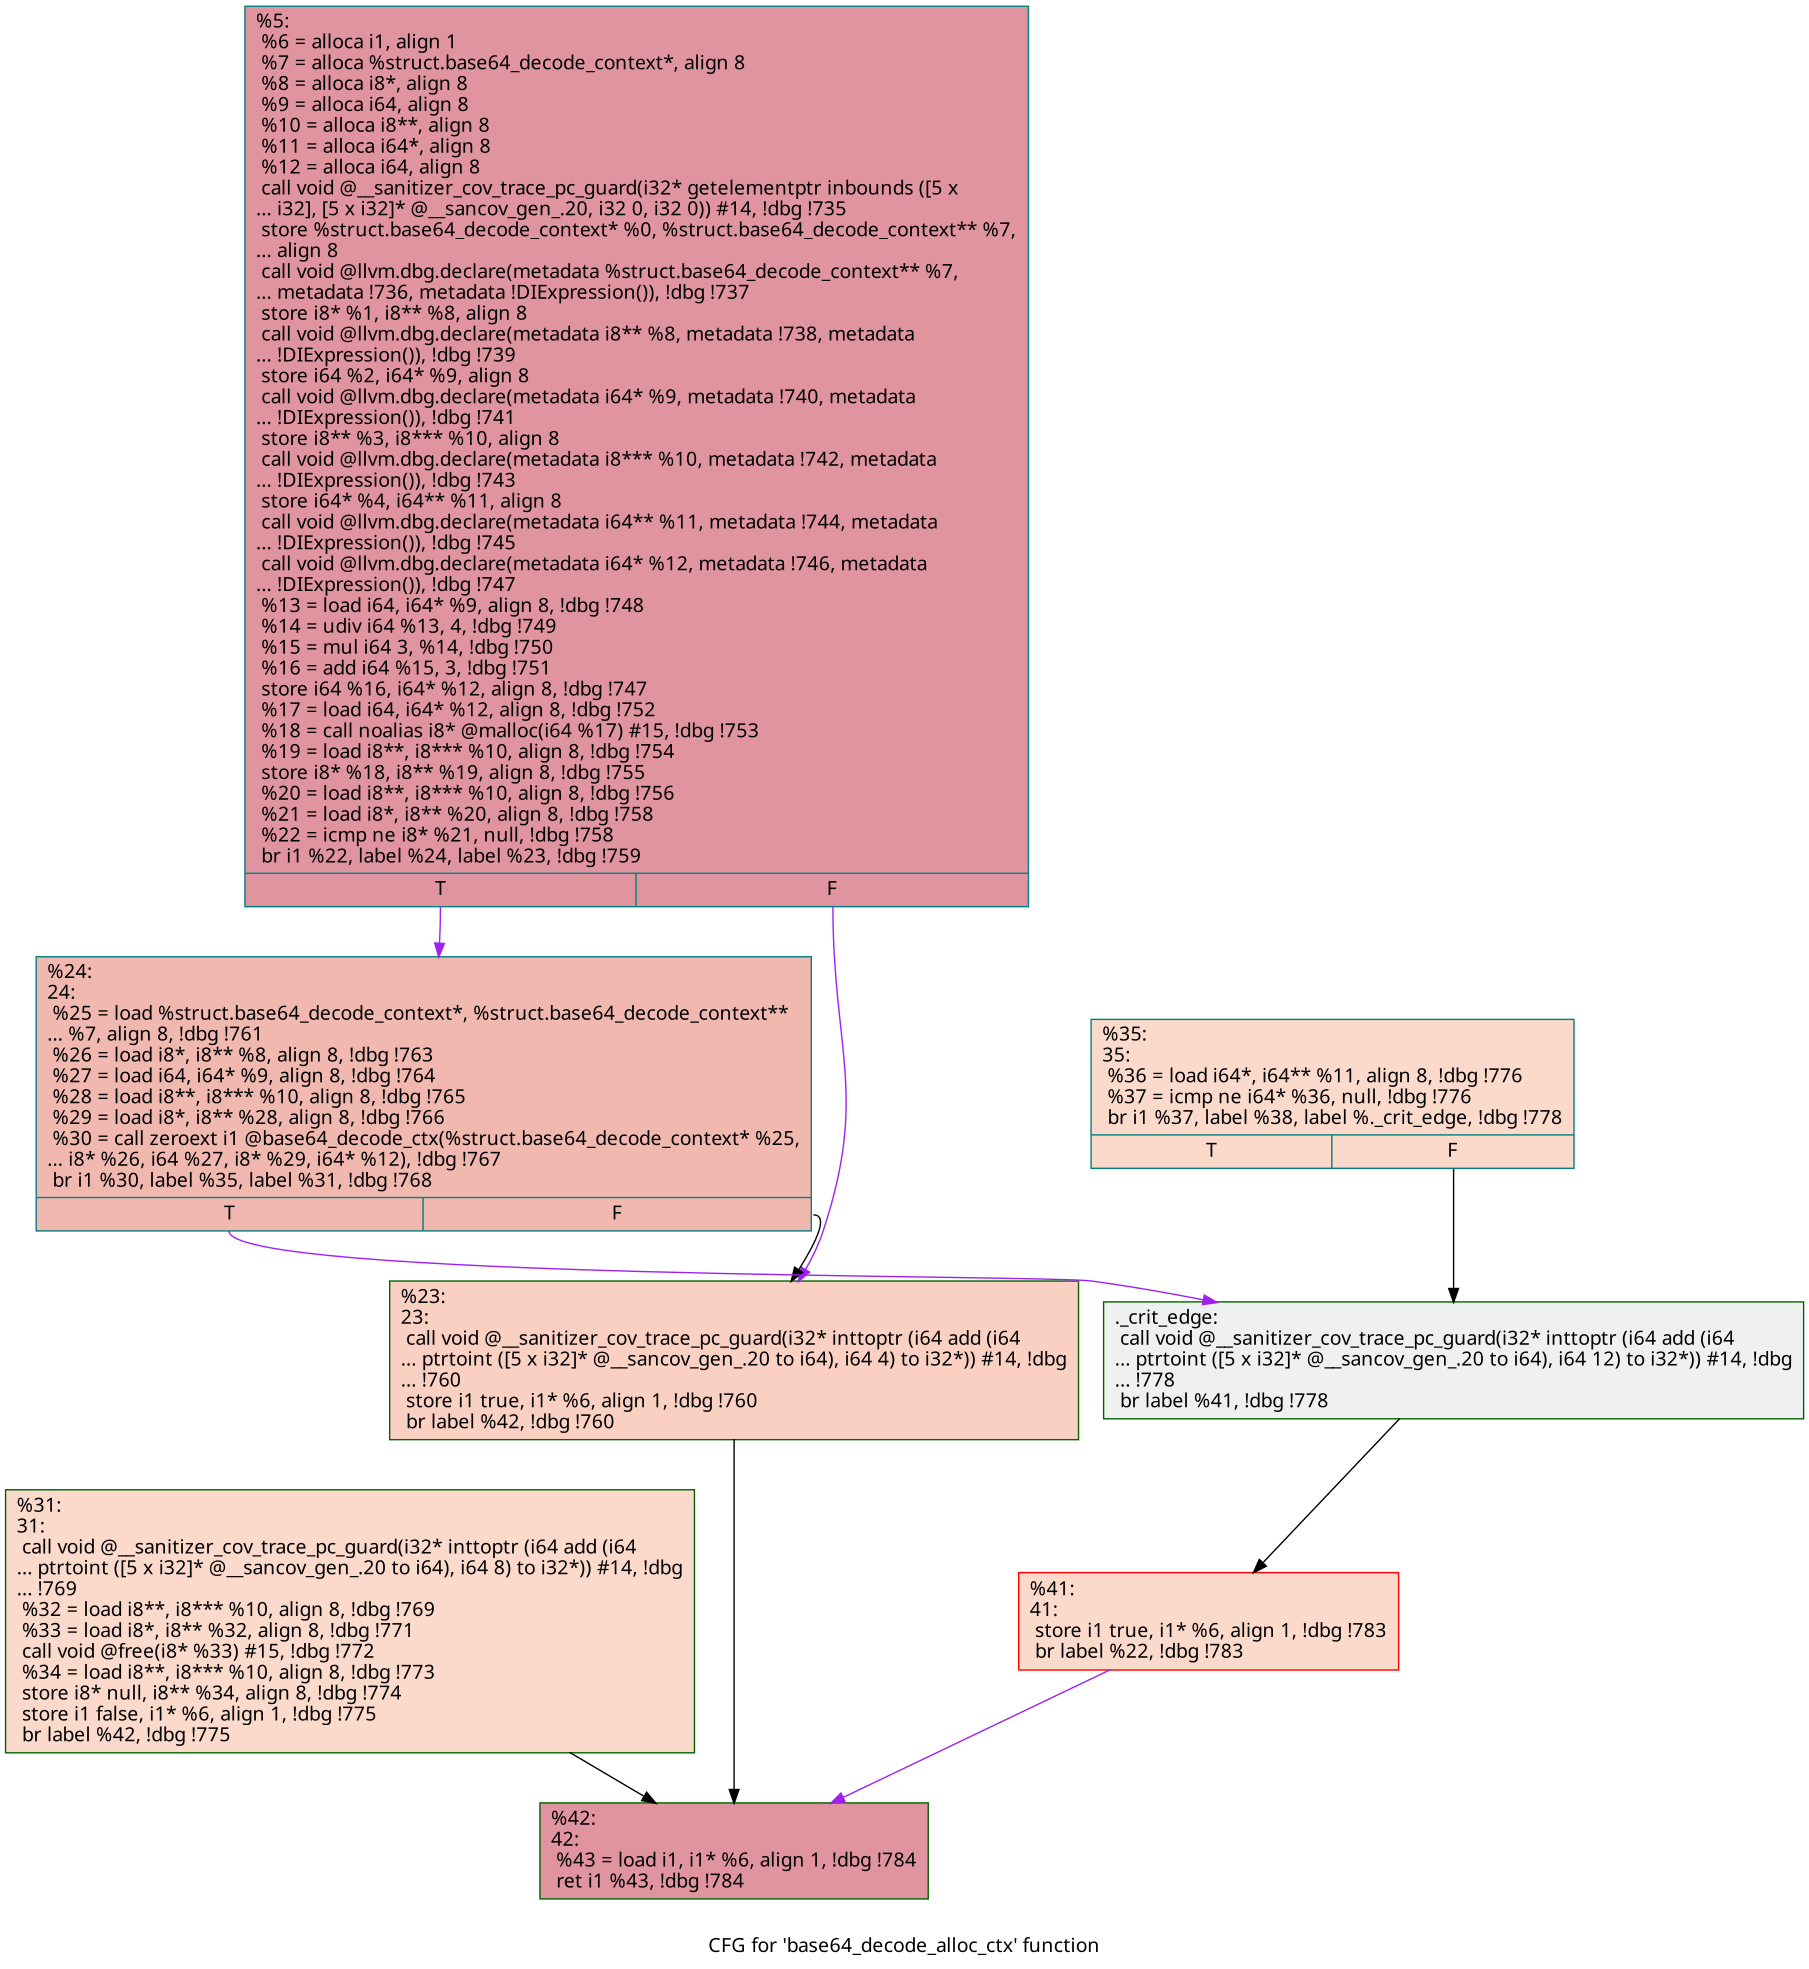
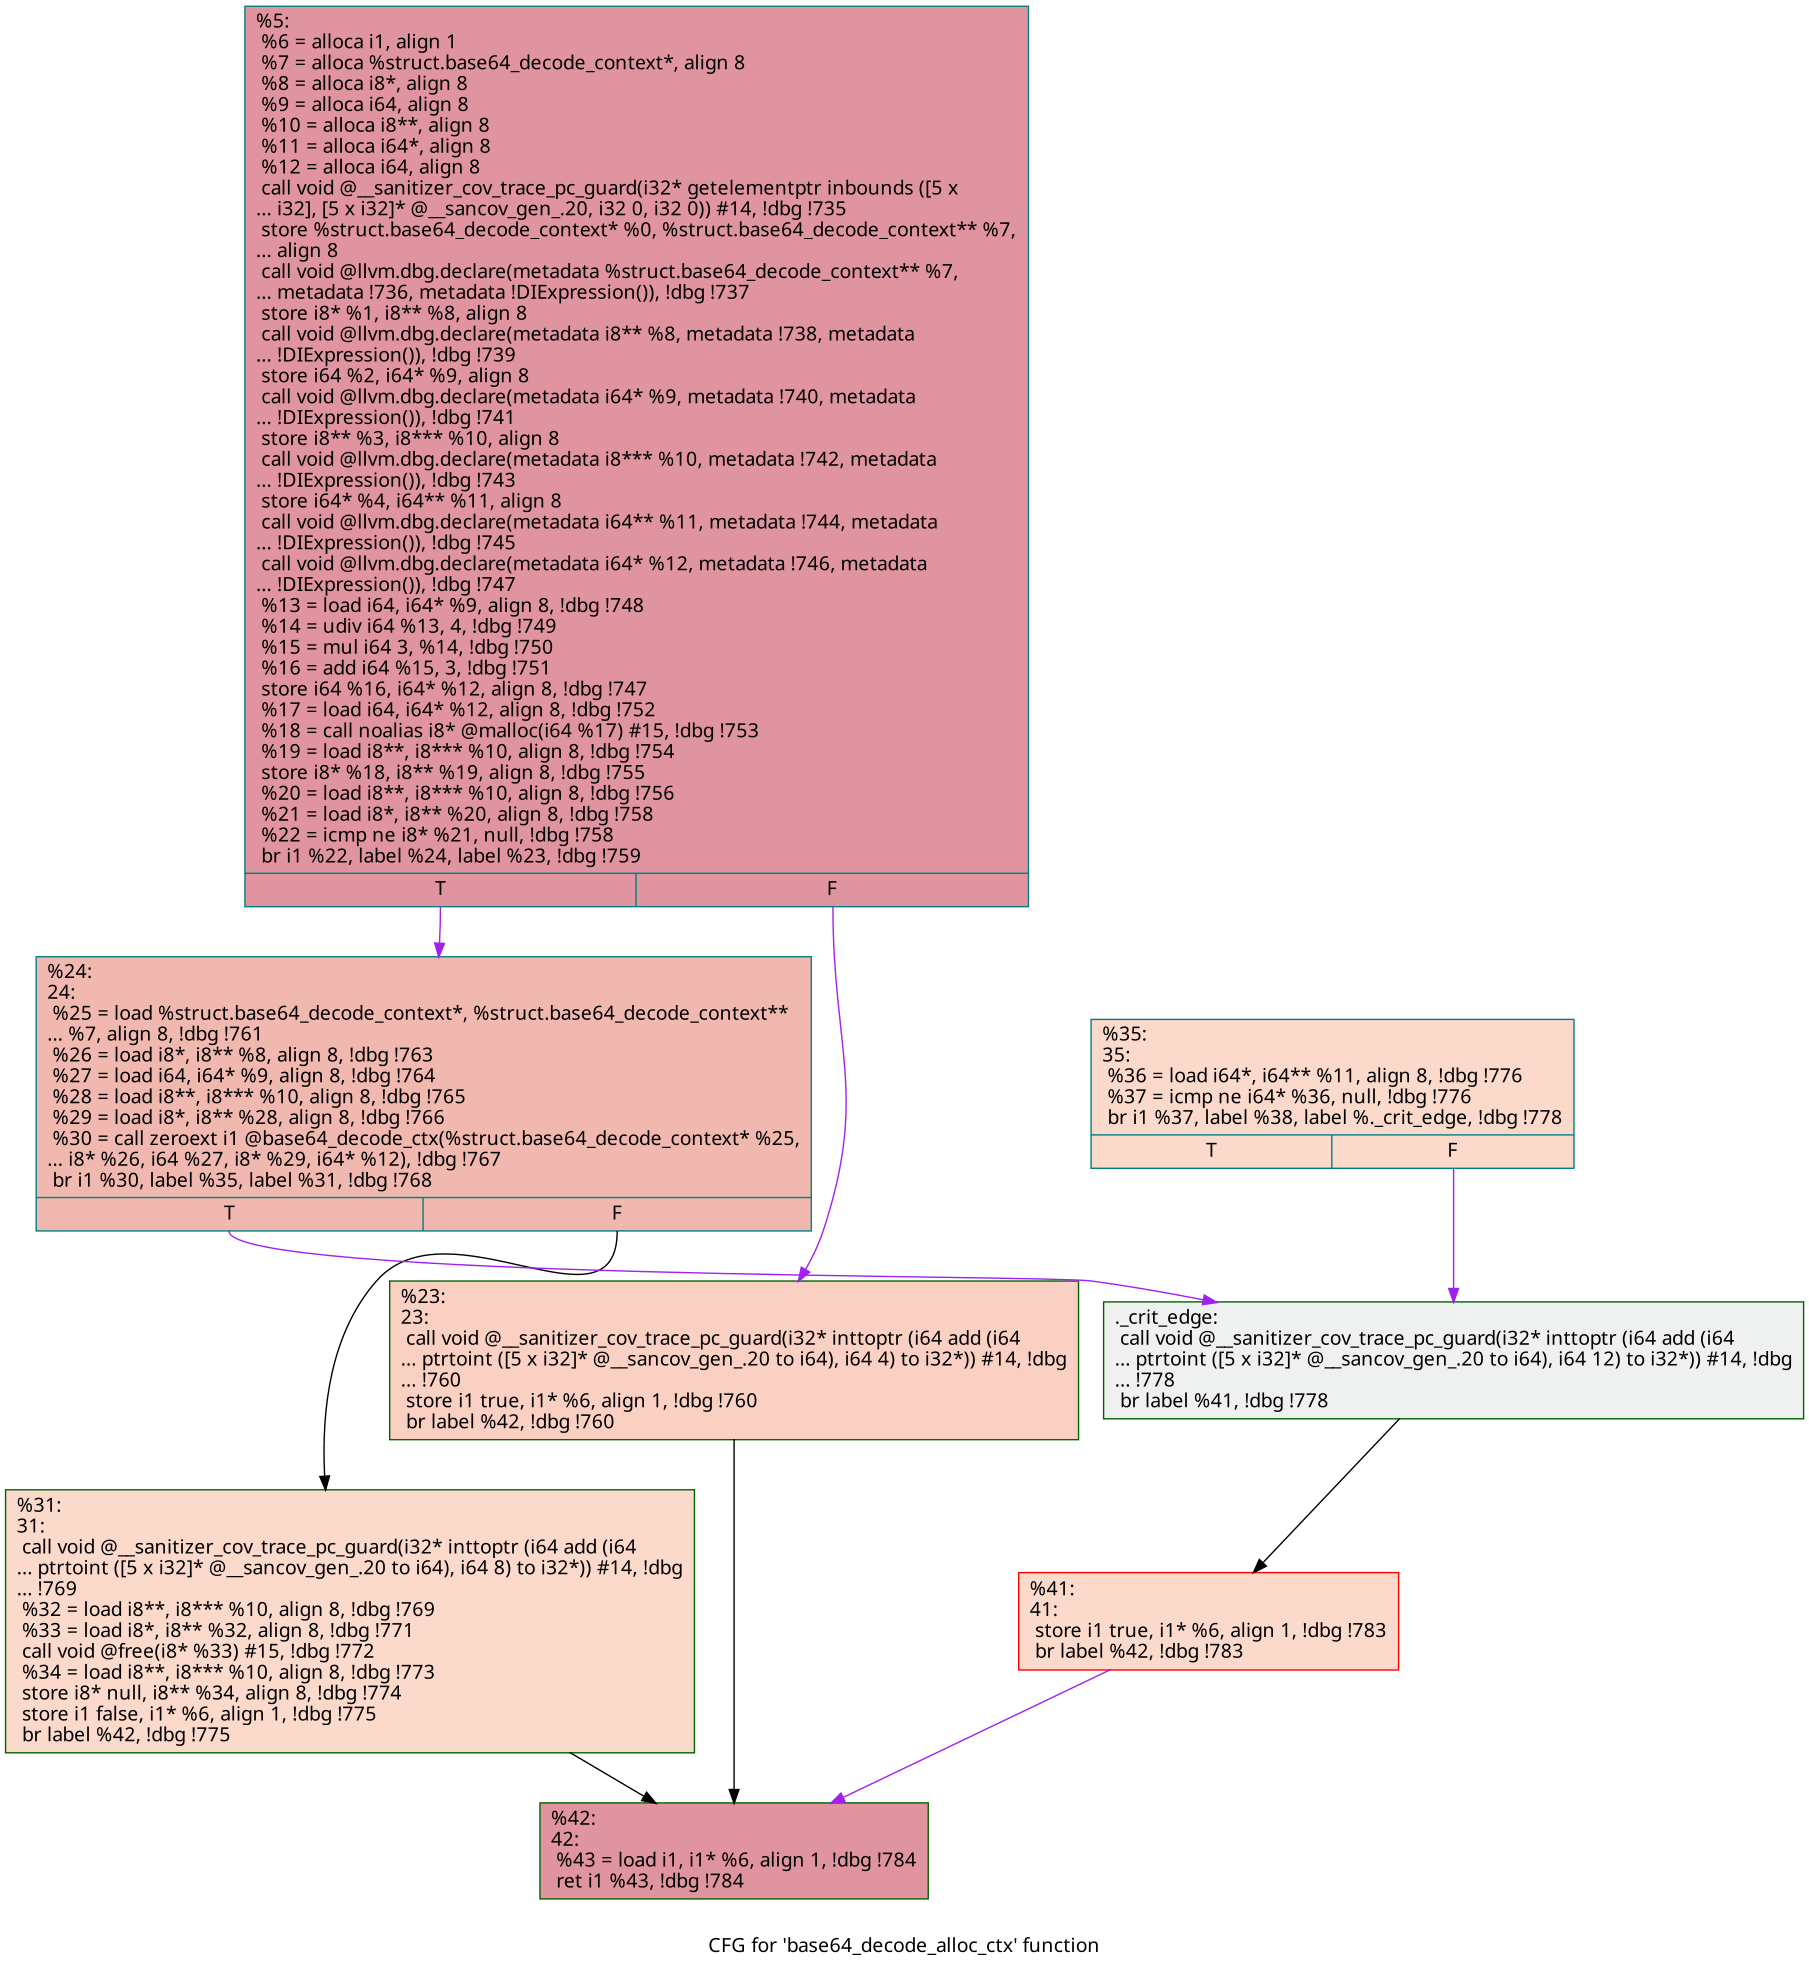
  digraph {
    fontname="Noto Sans"
    label="CFG for 'base64_decode_alloc_ctx' function"
    node [color=darkgreen fillcolor="#f7a88970" fontname="Noto Sans" shape=record style=filled]
    edge [color=purple fontname="Noto Sans"]
    n1 [color=teal fillcolor="#b70d2870" label="{%5:\l  %6 = alloca i1, align 1\l  %7 = alloca %struct.base64_decode_context*, align 8\l  %8 = alloca i8*, align 8\l  %9 = alloca i64, align 8\l  %10 = alloca i8**, align 8\l  %11 = alloca i64*, align 8\l  %12 = alloca i64, align 8\l  call void @__sanitizer_cov_trace_pc_guard(i32* getelementptr inbounds ([5 x\l... i32], [5 x i32]* @__sancov_gen_.20, i32 0, i32 0)) #14, !dbg !735\l  store %struct.base64_decode_context* %0, %struct.base64_decode_context** %7,\l... align 8\l  call void @llvm.dbg.declare(metadata %struct.base64_decode_context** %7,\l... metadata !736, metadata !DIExpression()), !dbg !737\l  store i8* %1, i8** %8, align 8\l  call void @llvm.dbg.declare(metadata i8** %8, metadata !738, metadata\l... !DIExpression()), !dbg !739\l  store i64 %2, i64* %9, align 8\l  call void @llvm.dbg.declare(metadata i64* %9, metadata !740, metadata\l... !DIExpression()), !dbg !741\l  store i8** %3, i8*** %10, align 8\l  call void @llvm.dbg.declare(metadata i8*** %10, metadata !742, metadata\l... !DIExpression()), !dbg !743\l  store i64* %4, i64** %11, align 8\l  call void @llvm.dbg.declare(metadata i64** %11, metadata !744, metadata\l... !DIExpression()), !dbg !745\l  call void @llvm.dbg.declare(metadata i64* %12, metadata !746, metadata\l... !DIExpression()), !dbg !747\l  %13 = load i64, i64* %9, align 8, !dbg !748\l  %14 = udiv i64 %13, 4, !dbg !749\l  %15 = mul i64 3, %14, !dbg !750\l  %16 = add i64 %15, 3, !dbg !751\l  store i64 %16, i64* %12, align 8, !dbg !747\l  %17 = load i64, i64* %12, align 8, !dbg !752\l  %18 = call noalias i8* @malloc(i64 %17) #15, !dbg !753\l  %19 = load i8**, i8*** %10, align 8, !dbg !754\l  store i8* %18, i8** %19, align 8, !dbg !755\l  %20 = load i8**, i8*** %10, align 8, !dbg !756\l  %21 = load i8*, i8** %20, align 8, !dbg !758\l  %22 = icmp ne i8* %21, null, !dbg !758\l  br i1 %22, label %24, label %23, !dbg !759\l|{<s0>T|<s1>F}}"]
    n2 [color=teal fillcolor="#dc5d4a70" label="{%24:\l24:                                               \l  %25 = load %struct.base64_decode_context*, %struct.base64_decode_context**\l... %7, align 8, !dbg !761\l  %26 = load i8*, i8** %8, align 8, !dbg !763\l  %27 = load i64, i64* %9, align 8, !dbg !764\l  %28 = load i8**, i8*** %10, align 8, !dbg !765\l  %29 = load i8*, i8** %28, align 8, !dbg !766\l  %30 = call zeroext i1 @base64_decode_ctx(%struct.base64_decode_context* %25,\l... i8* %26, i64 %27, i8* %29, i64* %12), !dbg !767\l  br i1 %30, label %35, label %31, !dbg !768\l|{<s0>T|<s1>F}}"]
    n3 [fillcolor="#f3947570" label="{%23:\l23:                                               \l  call void @__sanitizer_cov_trace_pc_guard(i32* inttoptr (i64 add (i64\l... ptrtoint ([5 x i32]* @__sancov_gen_.20 to i64), i64 4) to i32*)) #14, !dbg\l... !760\l  store i1 true, i1* %6, align 1, !dbg !760\l  br label %42, !dbg !760\l}"]
    n4 [label="{%31:\l31:                                               \l  call void @__sanitizer_cov_trace_pc_guard(i32* inttoptr (i64 add (i64\l... ptrtoint ([5 x i32]* @__sancov_gen_.20 to i64), i64 8) to i32*)) #14, !dbg\l... !769\l  %32 = load i8**, i8*** %10, align 8, !dbg !769\l  %33 = load i8*, i8** %32, align 8, !dbg !771\l  call void @free(i8* %33) #15, !dbg !772\l  %34 = load i8**, i8*** %10, align 8, !dbg !773\l  store i8* null, i8** %34, align 8, !dbg !774\l  store i1 false, i1* %6, align 1, !dbg !775\l  br label %42, !dbg !775\l}"]
    n5 [fillcolor="#dbdcde70" label="{._crit_edge:                                      \l  call void @__sanitizer_cov_trace_pc_guard(i32* inttoptr (i64 add (i64\l... ptrtoint ([5 x i32]* @__sancov_gen_.20 to i64), i64 12) to i32*)) #14, !dbg\l... !778\l  br label %41, !dbg !778\l}"]
    n6 [fillcolor="#b70d2870" label="{%42:\l42:                                               \l  %43 = load i1, i1* %6, align 1, !dbg !784\l  ret i1 %43, !dbg !784\l}"]
    n7 [color=teal label="{%35:\l35:                                               \l  %36 = load i64*, i64** %11, align 8, !dbg !776\l  %37 = icmp ne i64* %36, null, !dbg !776\l  br i1 %37, label %38, label %._crit_edge, !dbg !778\l|{<s0>T|<s1>F}}"]
-   n8 [color=red label="{%41:\l41:                                               \l  store i1 true, i1* %6, align 1, !dbg !783\l  br label %22, !dbg !783\l}"]
+   n8 [color=red label="{%41:\l41:                                               \l  store i1 true, i1* %6, align 1, !dbg !783\l  br label %42, !dbg !783\l}"]
    n1 -> n2 [tailport=s0]
    n1 -> n3 [tailport=s1]
-   n2 -> n3 [color=black tailport=s1]
+   n2 -> n4 [color=black tailport=s1]
    n2 -> n5 [tailport=s0]
    n3 -> n6 [color=black]
    n4 -> n6 [color=black]
    n5 -> n8 [color=black]
-   n7 -> n5 [color=black tailport=s1]
+   n7 -> n5 [tailport=s1]
    n8 -> n6
  }
